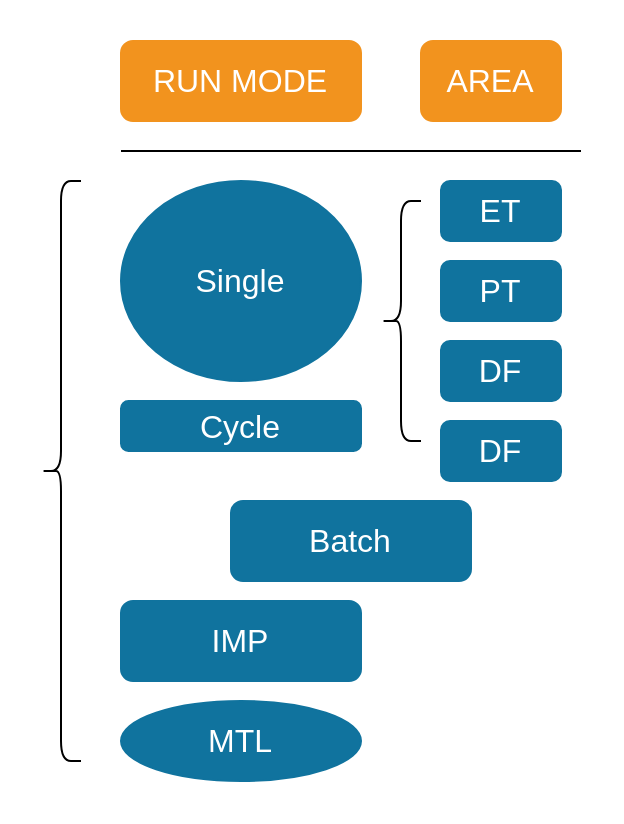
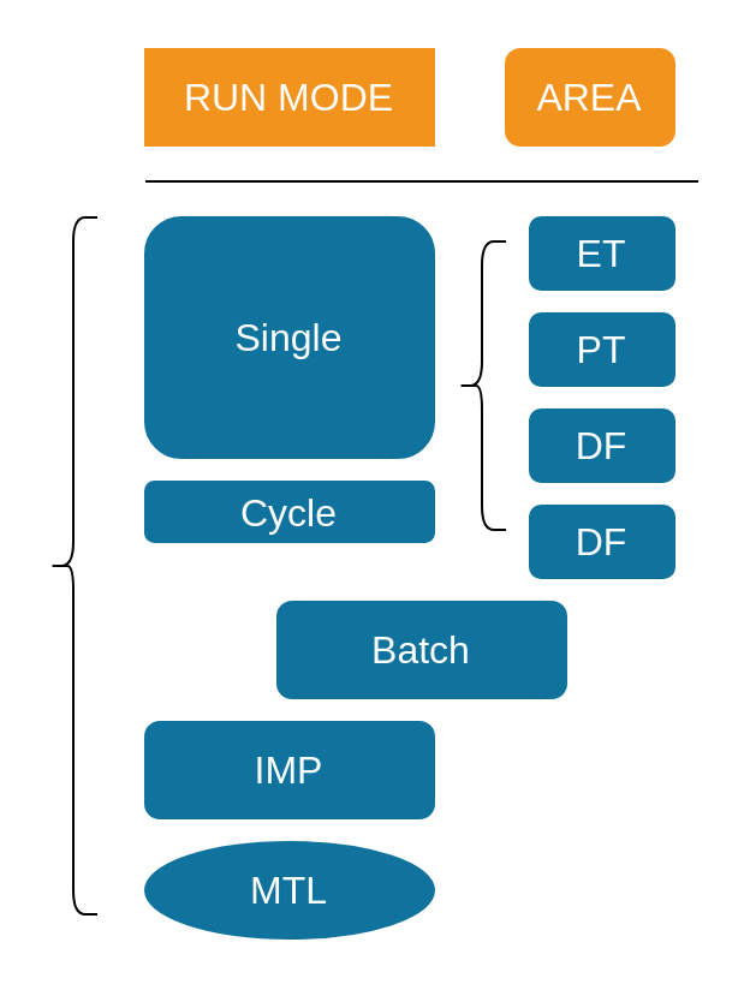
  <mxCell id="0" />
  <mxCell id="1" parent="0" />
  <mxCell id="2" value="" style="shape=curlyBracket;whiteSpace=wrap;html=1;rounded=1;labelPosition=left;verticalLabelPosition=middle;align=right;verticalAlign=middle;" vertex="1" parent="1"><mxGeometry x="20" y="90" width="20" height="290" as="geometry" /></mxCell>
- <mxCell id="3" value="&lt;font style=&quot;font-size: 16px;&quot;&gt;Single&lt;/font&gt;" style="ellipse;whiteSpace=wrap;html=1;strokeColor=#10739E;fillColor=#10739E;fontColor=#FFFFFF;" vertex="1" parent="1"><mxGeometry x="60" y="90" width="120" height="100" as="geometry" /></mxCell>
- <mxCell id="4" value="&lt;font style=&quot;font-size: 16px;&quot;&gt;RUN MODE&lt;/font&gt;" style="rounded=1;whiteSpace=wrap;html=1;strokeColor=#F2931E;fillColor=#F2931E;fontColor=#FFFFFF;" vertex="1" parent="1"><mxGeometry x="60" y="20" width="120" height="40" as="geometry" /></mxCell>
+ <mxCell id="3" value="&lt;font style=&quot;font-size: 16px;&quot;&gt;Single&lt;/font&gt;" style="rounded=1;whiteSpace=wrap;html=1;strokeColor=#10739E;fillColor=#10739E;fontColor=#FFFFFF;" vertex="1" parent="1"><mxGeometry x="60" y="90" width="120" height="100" as="geometry" /></mxCell>
+ <mxCell id="4" value="&lt;font style=&quot;font-size: 16px;&quot;&gt;RUN MODE&lt;/font&gt;" style="whiteSpace=wrap;html=1;strokeColor=#F2931E;fillColor=#F2931E;fontColor=#FFFFFF;rounded=0;" vertex="1" parent="1"><mxGeometry x="60" y="20" width="120" height="40" as="geometry" /></mxCell>
  <mxCell id="5" value="&lt;font style=&quot;font-size: 16px;&quot;&gt;AREA&lt;/font&gt;" style="rounded=1;whiteSpace=wrap;html=1;strokeColor=#F2931E;fillColor=#F2931E;fontColor=#FFFFFF;" vertex="1" parent="1"><mxGeometry x="210" y="20" width="70" height="40" as="geometry" /></mxCell>
  <mxCell id="6" value="" style="line;strokeWidth=1;html=1;spacing=2;spacingTop=6;" vertex="1" parent="1"><mxGeometry x="60" y="70" width="230" height="10" as="geometry" /></mxCell>
  <mxCell id="7" value="&lt;span style=&quot;font-size: 16px;&quot;&gt;Cycle&lt;/span&gt;" style="rounded=1;whiteSpace=wrap;html=1;strokeColor=#10739E;fillColor=#10739E;fontColor=#FFFFFF;" vertex="1" parent="1"><mxGeometry x="60" y="200" width="120" height="25" as="geometry" /></mxCell>
  <mxCell id="8" value="&lt;span style=&quot;font-size: 16px;&quot;&gt;Batch&lt;/span&gt;" style="rounded=1;whiteSpace=wrap;html=1;strokeColor=#10739E;fillColor=#10739E;fontColor=#FFFFFF;" vertex="1" parent="1"><mxGeometry x="115" y="250" width="120" height="40" as="geometry" /></mxCell>
  <mxCell id="9" value="&lt;span style=&quot;font-size: 16px;&quot;&gt;IMP&lt;/span&gt;" style="rounded=1;whiteSpace=wrap;html=1;strokeColor=#10739E;fillColor=#10739E;fontColor=#FFFFFF;" vertex="1" parent="1"><mxGeometry x="60" y="300" width="120" height="40" as="geometry" /></mxCell>
  <mxCell id="10" value="&lt;span style=&quot;font-size: 16px;&quot;&gt;MTL&lt;/span&gt;" style="ellipse;whiteSpace=wrap;html=1;strokeColor=#10739E;fillColor=#10739E;fontColor=#FFFFFF;" vertex="1" parent="1"><mxGeometry x="60" y="350" width="120" height="40" as="geometry" /></mxCell>
  <mxCell id="11" value="&lt;span style=&quot;font-size: 16px;&quot;&gt;ET&lt;/span&gt;" style="rounded=1;whiteSpace=wrap;html=1;strokeColor=#10739E;fillColor=#10739E;fontColor=#FFFFFF;" vertex="1" parent="1"><mxGeometry x="220" y="90" width="60" height="30" as="geometry" /></mxCell>
  <mxCell id="12" value="&lt;span style=&quot;font-size: 16px;&quot;&gt;PT&lt;/span&gt;" style="rounded=1;whiteSpace=wrap;html=1;strokeColor=#10739E;fillColor=#10739E;fontColor=#FFFFFF;" vertex="1" parent="1"><mxGeometry x="220" y="130" width="60" height="30" as="geometry" /></mxCell>
  <mxCell id="13" value="&lt;span style=&quot;font-size: 16px;&quot;&gt;DF&lt;/span&gt;" style="rounded=1;whiteSpace=wrap;html=1;strokeColor=#10739E;fillColor=#10739E;fontColor=#FFFFFF;" vertex="1" parent="1"><mxGeometry x="220" y="170" width="60" height="30" as="geometry" /></mxCell>
  <mxCell id="14" value="&lt;span style=&quot;font-size: 16px;&quot;&gt;DF&lt;/span&gt;" style="rounded=1;whiteSpace=wrap;html=1;strokeColor=#10739E;fillColor=#10739E;fontColor=#FFFFFF;" vertex="1" parent="1"><mxGeometry x="220" y="210" width="60" height="30" as="geometry" /></mxCell>
  <mxCell id="15" value="" style="shape=curlyBracket;whiteSpace=wrap;html=1;rounded=1;labelPosition=left;verticalLabelPosition=middle;align=right;verticalAlign=middle;" vertex="1" parent="1"><mxGeometry x="190" y="100" width="20" height="120" as="geometry" /></mxCell>
